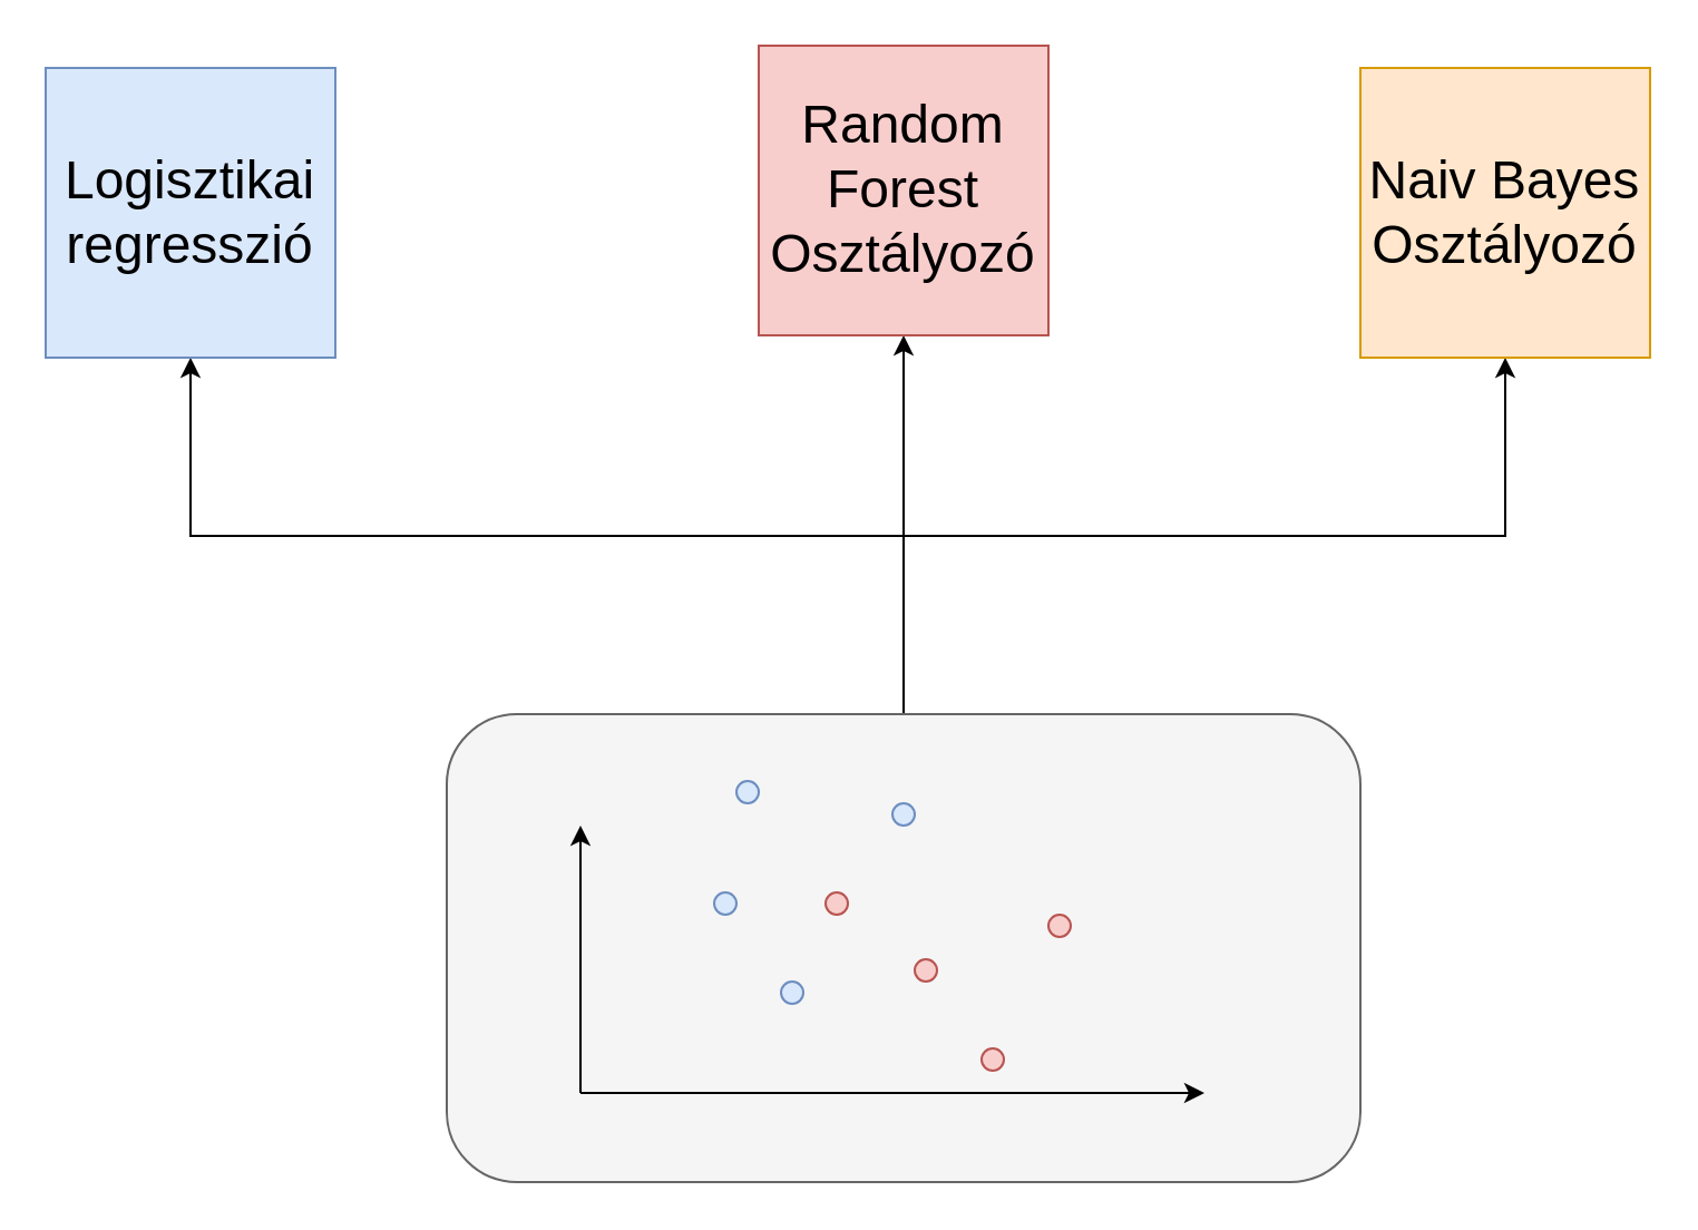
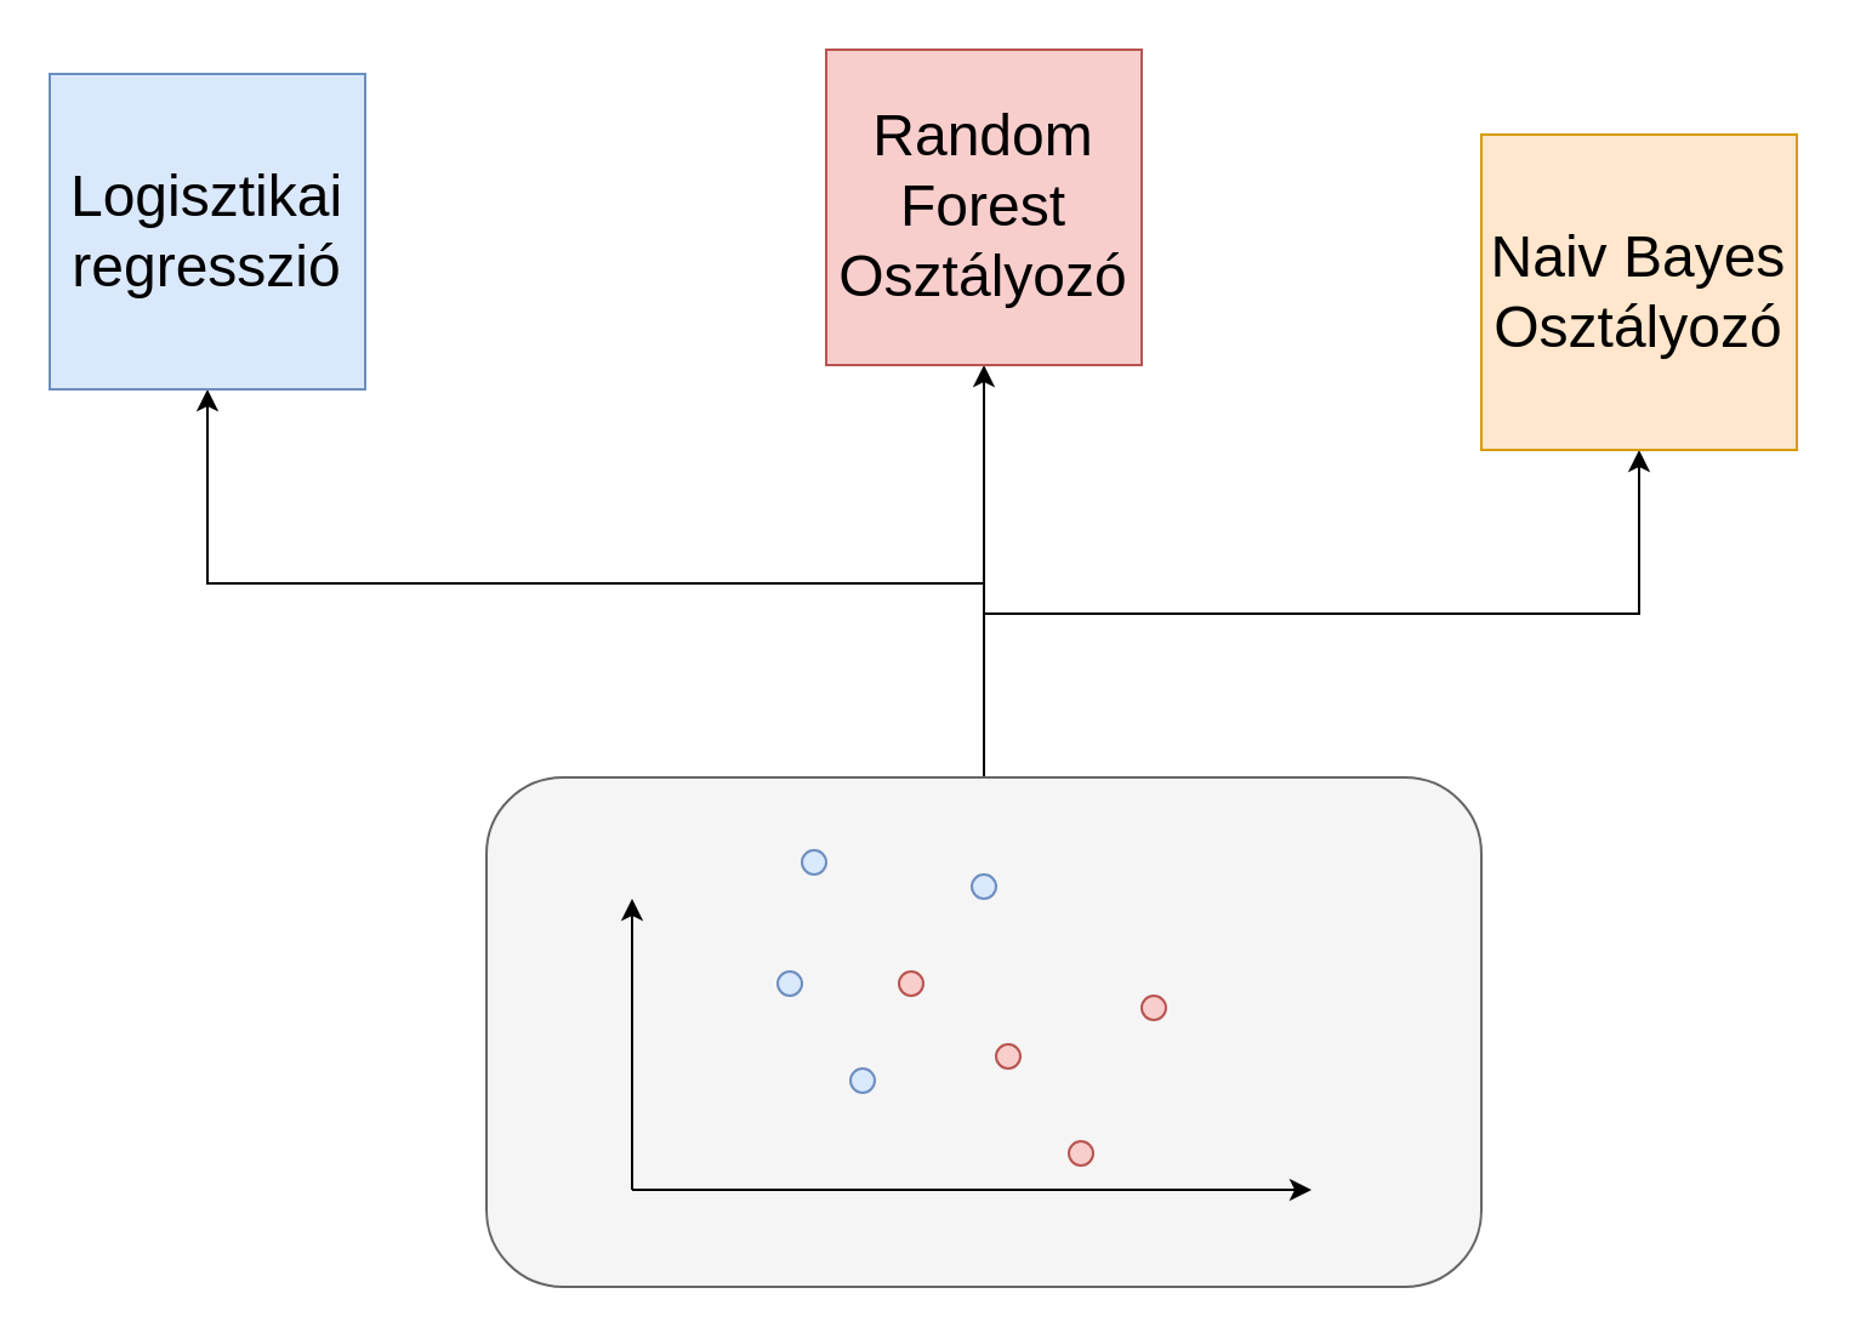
  <mxCell id="0" />
  <mxCell id="1" parent="0" />
  <mxCell id="2" style="edgeStyle=orthogonalEdgeStyle;rounded=0;orthogonalLoop=1;jettySize=auto;html=1;exitX=0.5;exitY=0;exitDx=0;exitDy=0;entryX=0.5;entryY=1;entryDx=0;entryDy=0;" edge="1" parent="1" source="5" target="16"><mxGeometry relative="1" as="geometry" /></mxCell>
  <mxCell id="3" style="edgeStyle=orthogonalEdgeStyle;rounded=0;orthogonalLoop=1;jettySize=auto;html=1;exitX=0.5;exitY=0;exitDx=0;exitDy=0;entryX=0.5;entryY=1;entryDx=0;entryDy=0;" edge="1" parent="1" source="5" target="17"><mxGeometry relative="1" as="geometry" /></mxCell>
  <mxCell id="4" style="edgeStyle=orthogonalEdgeStyle;rounded=0;orthogonalLoop=1;jettySize=auto;html=1;exitX=0.5;exitY=0;exitDx=0;exitDy=0;" edge="1" parent="1" source="5" target="18"><mxGeometry relative="1" as="geometry" /></mxCell>
  <mxCell id="5" value="" style="rounded=1;whiteSpace=wrap;html=1;fillColor=#f5f5f5;strokeColor=#666666;fontColor=#333333;" vertex="1" parent="1"><mxGeometry x="200" y="320" width="410" height="210" as="geometry" /></mxCell>
  <mxCell id="6" value="" style="endArrow=classic;html=1;" edge="1" parent="1"><mxGeometry width="50" height="50" relative="1" as="geometry"><mxPoint x="260" y="490" as="sourcePoint" /><mxPoint x="260" y="370" as="targetPoint" /></mxGeometry></mxCell>
  <mxCell id="7" value="" style="endArrow=classic;html=1;" edge="1" parent="1"><mxGeometry width="50" height="50" relative="1" as="geometry"><mxPoint x="260" y="490" as="sourcePoint" /><mxPoint x="540" y="490" as="targetPoint" /></mxGeometry></mxCell>
  <mxCell id="8" value="" style="ellipse;whiteSpace=wrap;html=1;aspect=fixed;fillColor=#dae8fc;strokeColor=#6c8ebf;" vertex="1" parent="1"><mxGeometry x="320" y="400" width="10" height="10" as="geometry" /></mxCell>
  <mxCell id="9" value="" style="ellipse;whiteSpace=wrap;html=1;aspect=fixed;fillColor=#f8cecc;strokeColor=#b85450;" vertex="1" parent="1"><mxGeometry x="370" y="400" width="10" height="10" as="geometry" /></mxCell>
  <mxCell id="10" value="" style="ellipse;whiteSpace=wrap;html=1;aspect=fixed;fillColor=#dae8fc;strokeColor=#6c8ebf;" vertex="1" parent="1"><mxGeometry x="350" y="440" width="10" height="10" as="geometry" /></mxCell>
  <mxCell id="11" value="" style="ellipse;whiteSpace=wrap;html=1;aspect=fixed;fillColor=#f8cecc;strokeColor=#b85450;" vertex="1" parent="1"><mxGeometry x="410" y="430" width="10" height="10" as="geometry" /></mxCell>
  <mxCell id="12" value="" style="ellipse;whiteSpace=wrap;html=1;aspect=fixed;fillColor=#dae8fc;strokeColor=#6c8ebf;" vertex="1" parent="1"><mxGeometry x="400" y="360" width="10" height="10" as="geometry" /></mxCell>
  <mxCell id="13" value="" style="ellipse;whiteSpace=wrap;html=1;aspect=fixed;fillColor=#dae8fc;strokeColor=#6c8ebf;" vertex="1" parent="1"><mxGeometry x="330" y="350" width="10" height="10" as="geometry" /></mxCell>
  <mxCell id="14" value="" style="ellipse;whiteSpace=wrap;html=1;aspect=fixed;fillColor=#f8cecc;strokeColor=#b85450;" vertex="1" parent="1"><mxGeometry x="470" y="410" width="10" height="10" as="geometry" /></mxCell>
  <mxCell id="15" value="" style="ellipse;whiteSpace=wrap;html=1;aspect=fixed;fillColor=#f8cecc;strokeColor=#b85450;" vertex="1" parent="1"><mxGeometry x="440" y="470" width="10" height="10" as="geometry" /></mxCell>
  <mxCell id="16" value="&lt;font style=&quot;font-size: 24px&quot;&gt;Logisztikai&lt;br&gt;regresszió&lt;/font&gt;" style="whiteSpace=wrap;html=1;aspect=fixed;fillColor=#dae8fc;strokeColor=#6c8ebf;" vertex="1" parent="1"><mxGeometry x="20" y="30" width="130" height="130" as="geometry" /></mxCell>
  <mxCell id="17" value="&lt;font style=&quot;font-size: 24px&quot;&gt;Random&lt;br&gt;Forest&lt;br&gt;Osztályozó&lt;/font&gt;" style="whiteSpace=wrap;html=1;aspect=fixed;fillColor=#f8cecc;strokeColor=#b85450;" vertex="1" parent="1"><mxGeometry x="340" y="20" width="130" height="130" as="geometry" /></mxCell>
- <mxCell id="18" value="&lt;font style=&quot;font-size: 24px&quot;&gt;Naiv Bayes&lt;br&gt;Osztályozó&lt;/font&gt;" style="whiteSpace=wrap;html=1;aspect=fixed;fillColor=#ffe6cc;strokeColor=#d79b00;" vertex="1" parent="1"><mxGeometry x="610" y="30" width="130" height="130" as="geometry" /></mxCell>
+ <mxCell id="18" value="&lt;font style=&quot;font-size: 24px&quot;&gt;Naiv Bayes&lt;br&gt;Osztályozó&lt;/font&gt;" style="whiteSpace=wrap;html=1;aspect=fixed;fillColor=#ffe6cc;strokeColor=#d79b00;" vertex="1" parent="1"><mxGeometry x="610" y="55" width="130" height="130" as="geometry" /></mxCell>
